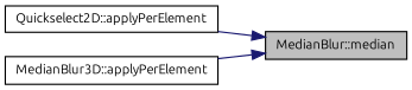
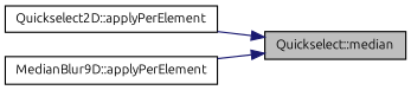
  digraph {
    fontname=Ubuntu
    rankdir=RL
    node [color=black fillcolor=white fontname=Ubuntu fontsize=10 shape=record style=filled]
    edge [color=midnightblue dir=back fontname=Ubuntu fontsize=10 labelfontname=Helvetica labelfontsize=10 style=solid]
-   n1 [fillcolor=grey75 fontcolor=black height=0.2 label="MedianBlur::median" width=0.4]
+   n1 [fillcolor=grey75 fontcolor=black height=0.2 label="Quickselect::median" width=0.4]
    n2 [height=0.2 label="Quickselect2D::applyPerElement" width=0.4]
-   n3 [height=0.2 label="MedianBlur3D::applyPerElement" width=0.4]
+   n3 [height=0.2 label="MedianBlur9D::applyPerElement" width=0.4]
    n1 -> n2
    n1 -> n3
  }
